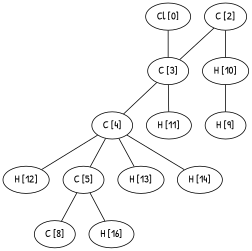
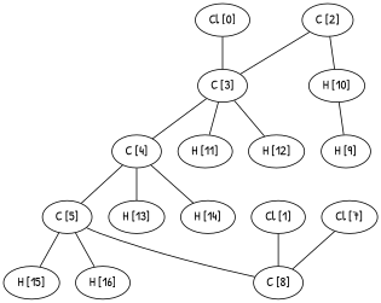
  graph {
    fontname="Patrick Hand"
    node [fontname="Patrick Hand"]
    edge [fontname="Patrick Hand"]
    n1 [label="Cl [0]"]
    n2 [label="C [3]"]
    n3 [label="C [2]"]
    n4 [label="H [10]"]
+   n5 [label="Cl [1]"]
    n6 [label="C [8]"]
    n7 [label="C [4]"]
    n8 [label="H [11]"]
    n9 [label="H [12]"]
    n10 [label="H [9]"]
    n11 [label="C [5]"]
    n12 [label="H [13]"]
    n13 [label="H [14]"]
+   n14 [label="H [15]"]
    n15 [label="H [16]"]
+   n16 [label="Cl [7]"]
    n1 -- n2
    n2 -- n7
    n2 -- n8
-   n7 -- n9
+   n2 -- n9
    n3 -- n2
    n3 -- n4
    n4 -- n10
+   n5 -- n6
    n7 -- n11
    n7 -- n12
    n7 -- n13
    n11 -- n6
+   n11 -- n14
    n11 -- n15
+   n16 -- n6
  }
